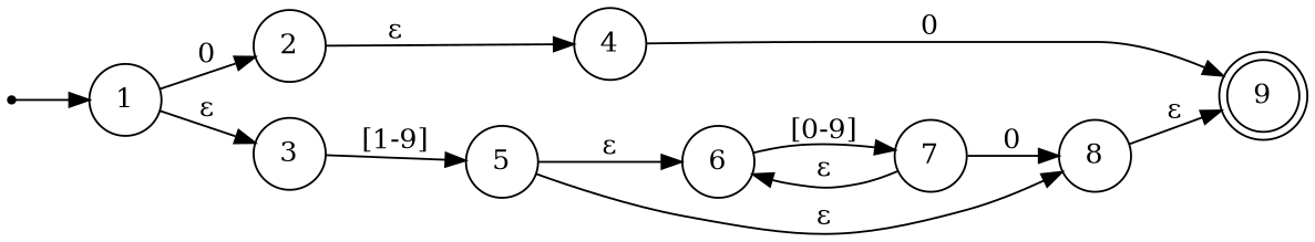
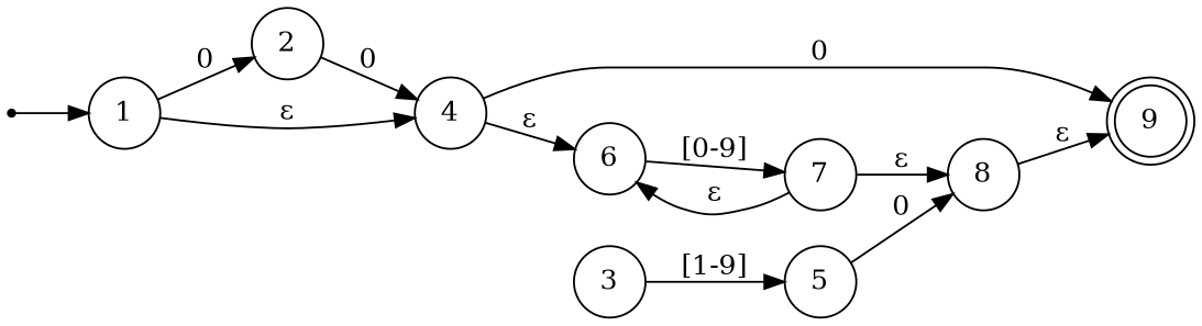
  digraph {
    rankdir=LR
    node [shape=circle]
    qi [shape=point]
    n2 [label=1]
    n3 [label=2]
    n4 [label=3]
    n5 [label=4]
    n6 [label=5]
    n7 [label=9 shape=doublecircle]
    n8 [label=6]
    n9 [label=8]
    n10 [label=7]
    qi -> n2
    n2 -> n3 [label=0]
-   n2 -> n4 [label="ε"]
-   n3 -> n5 [label="ε"]
+   n2 -> n5 [label="ε"]
+   n3 -> n5 [label=0]
    n4 -> n6 [label="[1-9]"]
    n5 -> n7 [label=0]
-   n6 -> n8 [label="ε"]
-   n6 -> n9 [label="ε"]
+   n5 -> n8 [label="ε"]
+   n6 -> n9 [label=0]
    n8 -> n10 [label="[0-9]"]
    n9 -> n7 [label="ε"]
    n10 -> n8 [label="ε"]
-   n10 -> n9 [label=0]
+   n10 -> n9 [label="ε"]
  }
